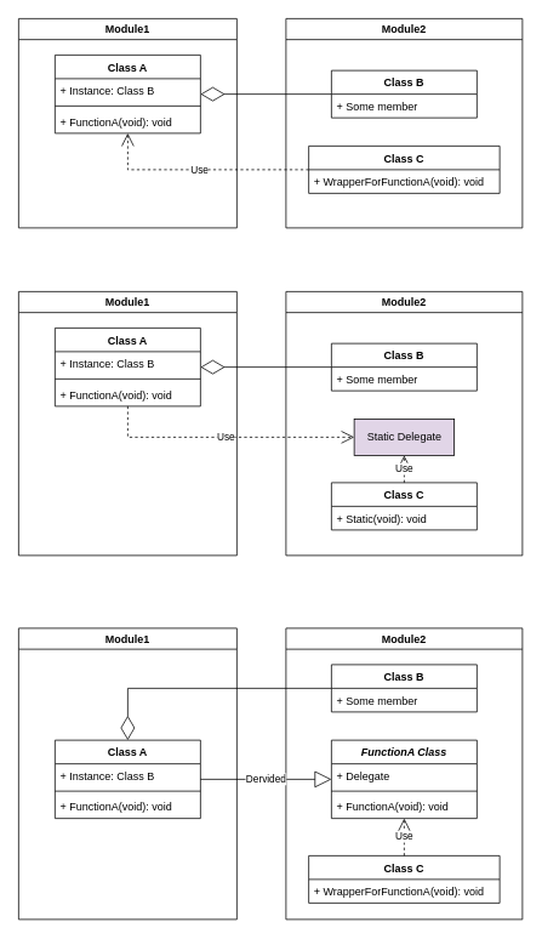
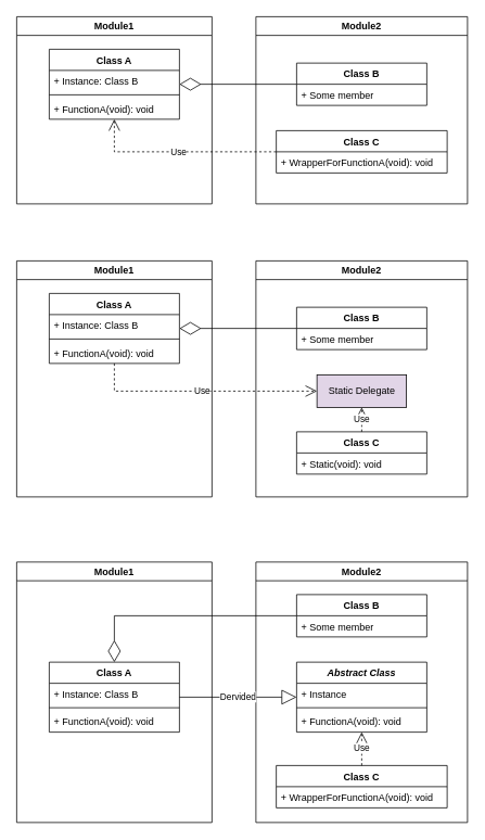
  <mxCell id="0" />
  <mxCell id="1" parent="0" />
  <mxCell id="2" value="Module1" style="swimlane;" vertex="1" parent="1"><mxGeometry x="20" y="20" width="240" height="230" as="geometry" /></mxCell>
  <mxCell id="3" value="Class A" style="swimlane;fontStyle=1;align=center;verticalAlign=top;childLayout=stackLayout;horizontal=1;startSize=26;horizontalStack=0;resizeParent=1;resizeParentMax=0;resizeLast=0;collapsible=1;marginBottom=0;" vertex="1" parent="2"><mxGeometry x="40" y="40" width="160" height="86" as="geometry" /></mxCell>
  <mxCell id="4" value="+ Instance: Class B" style="text;strokeColor=none;fillColor=none;align=left;verticalAlign=top;spacingLeft=4;spacingRight=4;overflow=hidden;rotatable=0;points=[[0,0.5],[1,0.5]];portConstraint=eastwest;" vertex="1" parent="3"><mxGeometry y="26" width="160" height="26" as="geometry" /></mxCell>
  <mxCell id="5" value="" style="line;strokeWidth=1;fillColor=none;align=left;verticalAlign=middle;spacingTop=-1;spacingLeft=3;spacingRight=3;rotatable=0;labelPosition=right;points=[];portConstraint=eastwest;" vertex="1" parent="3"><mxGeometry y="52" width="160" height="8" as="geometry" /></mxCell>
  <mxCell id="6" value="+ FunctionA(void): void" style="text;strokeColor=none;fillColor=none;align=left;verticalAlign=top;spacingLeft=4;spacingRight=4;overflow=hidden;rotatable=0;points=[[0,0.5],[1,0.5]];portConstraint=eastwest;" vertex="1" parent="3"><mxGeometry y="60" width="160" height="26" as="geometry" /></mxCell>
  <mxCell id="7" value="Module2" style="swimlane;" vertex="1" parent="1"><mxGeometry x="314" y="20" width="260" height="230" as="geometry" /></mxCell>
  <mxCell id="8" value="Class B" style="swimlane;fontStyle=1;align=center;verticalAlign=top;childLayout=stackLayout;horizontal=1;startSize=26;horizontalStack=0;resizeParent=1;resizeParentMax=0;resizeLast=0;collapsible=1;marginBottom=0;" vertex="1" parent="7"><mxGeometry x="50" y="57" width="160" height="52" as="geometry" /></mxCell>
  <mxCell id="9" value="+ Some member" style="text;strokeColor=none;fillColor=none;align=left;verticalAlign=top;spacingLeft=4;spacingRight=4;overflow=hidden;rotatable=0;points=[[0,0.5],[1,0.5]];portConstraint=eastwest;" vertex="1" parent="8"><mxGeometry y="26" width="160" height="26" as="geometry" /></mxCell>
  <mxCell id="10" value="Class C" style="swimlane;fontStyle=1;align=center;verticalAlign=top;childLayout=stackLayout;horizontal=1;startSize=26;horizontalStack=0;resizeParent=1;resizeParentMax=0;resizeLast=0;collapsible=1;marginBottom=0;" vertex="1" parent="7"><mxGeometry x="25" y="140" width="210" height="52" as="geometry" /></mxCell>
  <mxCell id="11" value="+ WrapperForFunctionA(void): void" style="text;strokeColor=none;fillColor=none;align=left;verticalAlign=top;spacingLeft=4;spacingRight=4;overflow=hidden;rotatable=0;points=[[0,0.5],[1,0.5]];portConstraint=eastwest;" vertex="1" parent="10"><mxGeometry y="26" width="210" height="26" as="geometry" /></mxCell>
  <mxCell id="12" value="" style="endArrow=diamondThin;endFill=0;endSize=24;html=1;rounded=0;" edge="1" parent="1" source="8" target="3"><mxGeometry width="160" relative="1" as="geometry"><mxPoint x="240" y="240" as="sourcePoint" /><mxPoint x="400" y="240" as="targetPoint" /></mxGeometry></mxCell>
  <mxCell id="13" value="Use" style="endArrow=open;endSize=12;dashed=1;html=1;rounded=0;edgeStyle=orthogonalEdgeStyle;" edge="1" parent="1" source="10" target="3"><mxGeometry width="160" relative="1" as="geometry"><mxPoint x="130" y="280" as="sourcePoint" /><mxPoint x="290" y="280" as="targetPoint" /></mxGeometry></mxCell>
  <mxCell id="14" value="Module1" style="swimlane;" vertex="1" parent="1"><mxGeometry x="20" y="320" width="240" height="290" as="geometry" /></mxCell>
  <mxCell id="15" value="Class A" style="swimlane;fontStyle=1;align=center;verticalAlign=top;childLayout=stackLayout;horizontal=1;startSize=26;horizontalStack=0;resizeParent=1;resizeParentMax=0;resizeLast=0;collapsible=1;marginBottom=0;" vertex="1" parent="14"><mxGeometry x="40" y="40" width="160" height="86" as="geometry" /></mxCell>
  <mxCell id="16" value="+ Instance: Class B" style="text;strokeColor=none;fillColor=none;align=left;verticalAlign=top;spacingLeft=4;spacingRight=4;overflow=hidden;rotatable=0;points=[[0,0.5],[1,0.5]];portConstraint=eastwest;" vertex="1" parent="15"><mxGeometry y="26" width="160" height="26" as="geometry" /></mxCell>
  <mxCell id="17" value="" style="line;strokeWidth=1;fillColor=none;align=left;verticalAlign=middle;spacingTop=-1;spacingLeft=3;spacingRight=3;rotatable=0;labelPosition=right;points=[];portConstraint=eastwest;" vertex="1" parent="15"><mxGeometry y="52" width="160" height="8" as="geometry" /></mxCell>
  <mxCell id="18" value="+ FunctionA(void): void" style="text;strokeColor=none;fillColor=none;align=left;verticalAlign=top;spacingLeft=4;spacingRight=4;overflow=hidden;rotatable=0;points=[[0,0.5],[1,0.5]];portConstraint=eastwest;" vertex="1" parent="15"><mxGeometry y="60" width="160" height="26" as="geometry" /></mxCell>
  <mxCell id="19" value="Module2" style="swimlane;" vertex="1" parent="1"><mxGeometry x="314" y="320" width="260" height="290" as="geometry" /></mxCell>
  <mxCell id="20" value="Class B" style="swimlane;fontStyle=1;align=center;verticalAlign=top;childLayout=stackLayout;horizontal=1;startSize=26;horizontalStack=0;resizeParent=1;resizeParentMax=0;resizeLast=0;collapsible=1;marginBottom=0;" vertex="1" parent="19"><mxGeometry x="50" y="57" width="160" height="52" as="geometry" /></mxCell>
  <mxCell id="21" value="+ Some member" style="text;strokeColor=none;fillColor=none;align=left;verticalAlign=top;spacingLeft=4;spacingRight=4;overflow=hidden;rotatable=0;points=[[0,0.5],[1,0.5]];portConstraint=eastwest;" vertex="1" parent="20"><mxGeometry y="26" width="160" height="26" as="geometry" /></mxCell>
  <mxCell id="22" value="Class C" style="swimlane;fontStyle=1;align=center;verticalAlign=top;childLayout=stackLayout;horizontal=1;startSize=26;horizontalStack=0;resizeParent=1;resizeParentMax=0;resizeLast=0;collapsible=1;marginBottom=0;" vertex="1" parent="19"><mxGeometry x="50" y="210" width="160" height="52" as="geometry" /></mxCell>
  <mxCell id="23" value="+ Static(void): void" style="text;strokeColor=none;fillColor=none;align=left;verticalAlign=top;spacingLeft=4;spacingRight=4;overflow=hidden;rotatable=0;points=[[0,0.5],[1,0.5]];portConstraint=eastwest;" vertex="1" parent="22"><mxGeometry y="26" width="160" height="26" as="geometry" /></mxCell>
  <mxCell id="24" value="Static Delegate" style="html=1;fillColor=#e1d5e7;" vertex="1" parent="19"><mxGeometry x="75" y="140" width="110" height="40" as="geometry" /></mxCell>
  <mxCell id="25" value="Use" style="endArrow=open;endSize=12;dashed=1;html=1;rounded=0;" edge="1" parent="19" source="22" target="24"><mxGeometry width="160" relative="1" as="geometry"><mxPoint x="286" y="240" as="sourcePoint" /><mxPoint x="446" y="240" as="targetPoint" /></mxGeometry></mxCell>
  <mxCell id="26" value="" style="endArrow=diamondThin;endFill=0;endSize=24;html=1;rounded=0;" edge="1" parent="1" source="20" target="15"><mxGeometry width="160" relative="1" as="geometry"><mxPoint x="240" y="540" as="sourcePoint" /><mxPoint x="400" y="540" as="targetPoint" /></mxGeometry></mxCell>
  <mxCell id="27" value="Use" style="endArrow=open;endSize=12;dashed=1;html=1;rounded=0;edgeStyle=orthogonalEdgeStyle;" edge="1" parent="1" source="15" target="24"><mxGeometry width="160" relative="1" as="geometry"><mxPoint x="170" y="670" as="sourcePoint" /><mxPoint x="330" y="670" as="targetPoint" /><Array as="points"><mxPoint x="140" y="480" /></Array></mxGeometry></mxCell>
  <mxCell id="28" value="Module1" style="swimlane;" vertex="1" parent="1"><mxGeometry x="20" y="690" width="240" height="320" as="geometry" /></mxCell>
  <mxCell id="29" value="Class A" style="swimlane;fontStyle=1;align=center;verticalAlign=top;childLayout=stackLayout;horizontal=1;startSize=26;horizontalStack=0;resizeParent=1;resizeParentMax=0;resizeLast=0;collapsible=1;marginBottom=0;" vertex="1" parent="28"><mxGeometry x="40" y="123" width="160" height="86" as="geometry" /></mxCell>
  <mxCell id="30" value="+ Instance: Class B" style="text;strokeColor=none;fillColor=none;align=left;verticalAlign=top;spacingLeft=4;spacingRight=4;overflow=hidden;rotatable=0;points=[[0,0.5],[1,0.5]];portConstraint=eastwest;" vertex="1" parent="29"><mxGeometry y="26" width="160" height="26" as="geometry" /></mxCell>
  <mxCell id="31" value="" style="line;strokeWidth=1;fillColor=none;align=left;verticalAlign=middle;spacingTop=-1;spacingLeft=3;spacingRight=3;rotatable=0;labelPosition=right;points=[];portConstraint=eastwest;" vertex="1" parent="29"><mxGeometry y="52" width="160" height="8" as="geometry" /></mxCell>
  <mxCell id="32" value="+ FunctionA(void): void" style="text;strokeColor=none;fillColor=none;align=left;verticalAlign=top;spacingLeft=4;spacingRight=4;overflow=hidden;rotatable=0;points=[[0,0.5],[1,0.5]];portConstraint=eastwest;" vertex="1" parent="29"><mxGeometry y="60" width="160" height="26" as="geometry" /></mxCell>
  <mxCell id="33" value="Module2" style="swimlane;" vertex="1" parent="1"><mxGeometry x="314" y="690" width="260" height="320" as="geometry" /></mxCell>
  <mxCell id="34" value="Class B" style="swimlane;fontStyle=1;align=center;verticalAlign=top;childLayout=stackLayout;horizontal=1;startSize=26;horizontalStack=0;resizeParent=1;resizeParentMax=0;resizeLast=0;collapsible=1;marginBottom=0;" vertex="1" parent="33"><mxGeometry x="50" y="40" width="160" height="52" as="geometry" /></mxCell>
  <mxCell id="35" value="+ Some member" style="text;strokeColor=none;fillColor=none;align=left;verticalAlign=top;spacingLeft=4;spacingRight=4;overflow=hidden;rotatable=0;points=[[0,0.5],[1,0.5]];portConstraint=eastwest;" vertex="1" parent="34"><mxGeometry y="26" width="160" height="26" as="geometry" /></mxCell>
  <mxCell id="36" value="Class C" style="swimlane;fontStyle=1;align=center;verticalAlign=top;childLayout=stackLayout;horizontal=1;startSize=26;horizontalStack=0;resizeParent=1;resizeParentMax=0;resizeLast=0;collapsible=1;marginBottom=0;" vertex="1" parent="33"><mxGeometry x="25" y="250" width="210" height="52" as="geometry" /></mxCell>
  <mxCell id="37" value="+ WrapperForFunctionA(void): void" style="text;strokeColor=none;fillColor=none;align=left;verticalAlign=top;spacingLeft=4;spacingRight=4;overflow=hidden;rotatable=0;points=[[0,0.5],[1,0.5]];portConstraint=eastwest;" vertex="1" parent="36"><mxGeometry y="26" width="210" height="26" as="geometry" /></mxCell>
- <mxCell id="38" value="FunctionA Class" style="swimlane;fontStyle=3;align=center;verticalAlign=top;childLayout=stackLayout;horizontal=1;startSize=26;horizontalStack=0;resizeParent=1;resizeParentMax=0;resizeLast=0;collapsible=1;marginBottom=0;" vertex="1" parent="33"><mxGeometry x="50" y="123" width="160" height="86" as="geometry" /></mxCell>
- <mxCell id="39" value="+ Delegate" style="text;strokeColor=none;fillColor=none;align=left;verticalAlign=top;spacingLeft=4;spacingRight=4;overflow=hidden;rotatable=0;points=[[0,0.5],[1,0.5]];portConstraint=eastwest;" vertex="1" parent="38"><mxGeometry y="26" width="160" height="26" as="geometry" /></mxCell>
+ <mxCell id="38" value="Abstract Class" style="swimlane;fontStyle=3;align=center;verticalAlign=top;childLayout=stackLayout;horizontal=1;startSize=26;horizontalStack=0;resizeParent=1;resizeParentMax=0;resizeLast=0;collapsible=1;marginBottom=0;" vertex="1" parent="33"><mxGeometry x="50" y="123" width="160" height="86" as="geometry" /></mxCell>
+ <mxCell id="39" value="+ Instance" style="text;strokeColor=none;fillColor=none;align=left;verticalAlign=top;spacingLeft=4;spacingRight=4;overflow=hidden;rotatable=0;points=[[0,0.5],[1,0.5]];portConstraint=eastwest;" vertex="1" parent="38"><mxGeometry y="26" width="160" height="26" as="geometry" /></mxCell>
  <mxCell id="40" value="" style="line;strokeWidth=1;fillColor=none;align=left;verticalAlign=middle;spacingTop=-1;spacingLeft=3;spacingRight=3;rotatable=0;labelPosition=right;points=[];portConstraint=eastwest;" vertex="1" parent="38"><mxGeometry y="52" width="160" height="8" as="geometry" /></mxCell>
  <mxCell id="41" value="+ FunctionA(void): void" style="text;strokeColor=none;fillColor=none;align=left;verticalAlign=top;spacingLeft=4;spacingRight=4;overflow=hidden;rotatable=0;points=[[0,0.5],[1,0.5]];portConstraint=eastwest;" vertex="1" parent="38"><mxGeometry y="60" width="160" height="26" as="geometry" /></mxCell>
  <mxCell id="42" value="Use" style="endArrow=open;endSize=12;dashed=1;html=1;rounded=0;" edge="1" parent="33" source="36" target="38"><mxGeometry width="160" relative="1" as="geometry"><mxPoint x="126" y="200" as="sourcePoint" /><mxPoint x="286" y="200" as="targetPoint" /></mxGeometry></mxCell>
  <mxCell id="43" value="Dervided" style="endArrow=block;endSize=16;endFill=0;html=1;rounded=0;" edge="1" parent="1" source="29" target="38"><mxGeometry width="160" relative="1" as="geometry"><mxPoint x="170" y="1030" as="sourcePoint" /><mxPoint x="330" y="1030" as="targetPoint" /></mxGeometry></mxCell>
  <mxCell id="44" value="" style="endArrow=diamondThin;endFill=0;endSize=24;html=1;rounded=0;edgeStyle=orthogonalEdgeStyle;" edge="1" parent="1" source="34" target="29"><mxGeometry width="160" relative="1" as="geometry"><mxPoint x="150" y="760" as="sourcePoint" /><mxPoint x="310" y="760" as="targetPoint" /></mxGeometry></mxCell>
